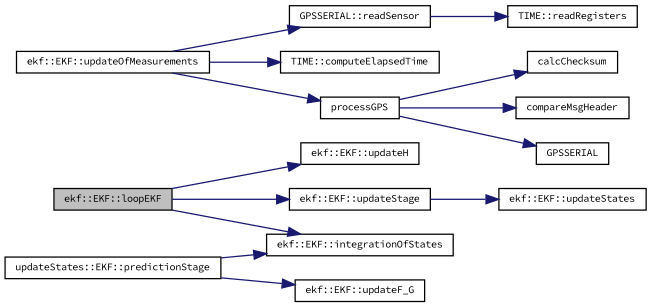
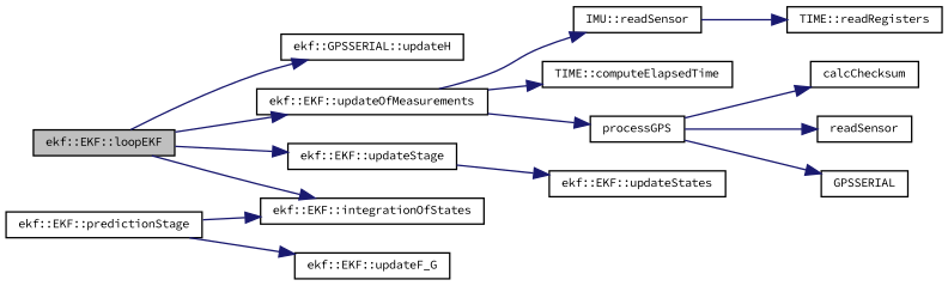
  digraph {
    fontname="Source Code Pro"
    rankdir=LR
    node [color=black fontname="Source Code Pro" fontsize=8 shape=record]
    edge [color=midnightblue fontname="Source Code Pro" fontsize=8 labelfontname=DejaVuSansMono labelfontsize=8 style=solid]
    n1 [fillcolor=grey75 fontcolor=black height=0.2 label="ekf::EKF::loopEKF" style=filled width=0.4]
-   n2 [height=0.2 label="ekf::EKF::updateH" width=0.4]
+   n2 [height=0.2 label="ekf::GPSSERIAL::updateH" width=0.4]
    n3 [height=0.2 label="ekf::EKF::updateOfMeasurements" width=0.4]
    n4 [height=0.2 label="ekf::EKF::updateStage" width=0.4]
    n5 [height=0.2 label="ekf::EKF::integrationOfStates" width=0.4]
-   n6 [height=0.2 label="updateStates::EKF::predictionStage" width=0.4]
+   n6 [height=0.2 label="ekf::EKF::predictionStage" width=0.4]
    n7 [height=0.2 label="ekf::EKF::updateF_G" width=0.4]
-   n8 [height=0.2 label="GPSSERIAL::readSensor" width=0.4]
+   n8 [height=0.2 label="IMU::readSensor" width=0.4]
    n9 [height=0.2 label="TIME::computeElapsedTime" width=0.4]
    n10 [height=0.2 label=processGPS width=0.4]
    n11 [height=0.2 label="ekf::EKF::updateStates" width=0.4]
    n12 [height=0.2 label="TIME::readRegisters" width=0.4]
    n13 [height=0.2 label=calcChecksum width=0.4]
-   n14 [height=0.2 label=compareMsgHeader width=0.4]
+   n14 [height=0.2 label=readSensor width=0.4]
    n15 [height=0.2 label=GPSSERIAL width=0.4]
    n1 -> n2
+   n1 -> n3
    n1 -> n4
    n1 -> n5
    n3 -> n8
    n3 -> n9
    n3 -> n10
    n4 -> n11
    n6 -> n5
    n6 -> n7
    n8 -> n12
    n10 -> n13
    n10 -> n14
    n10 -> n15
  }
